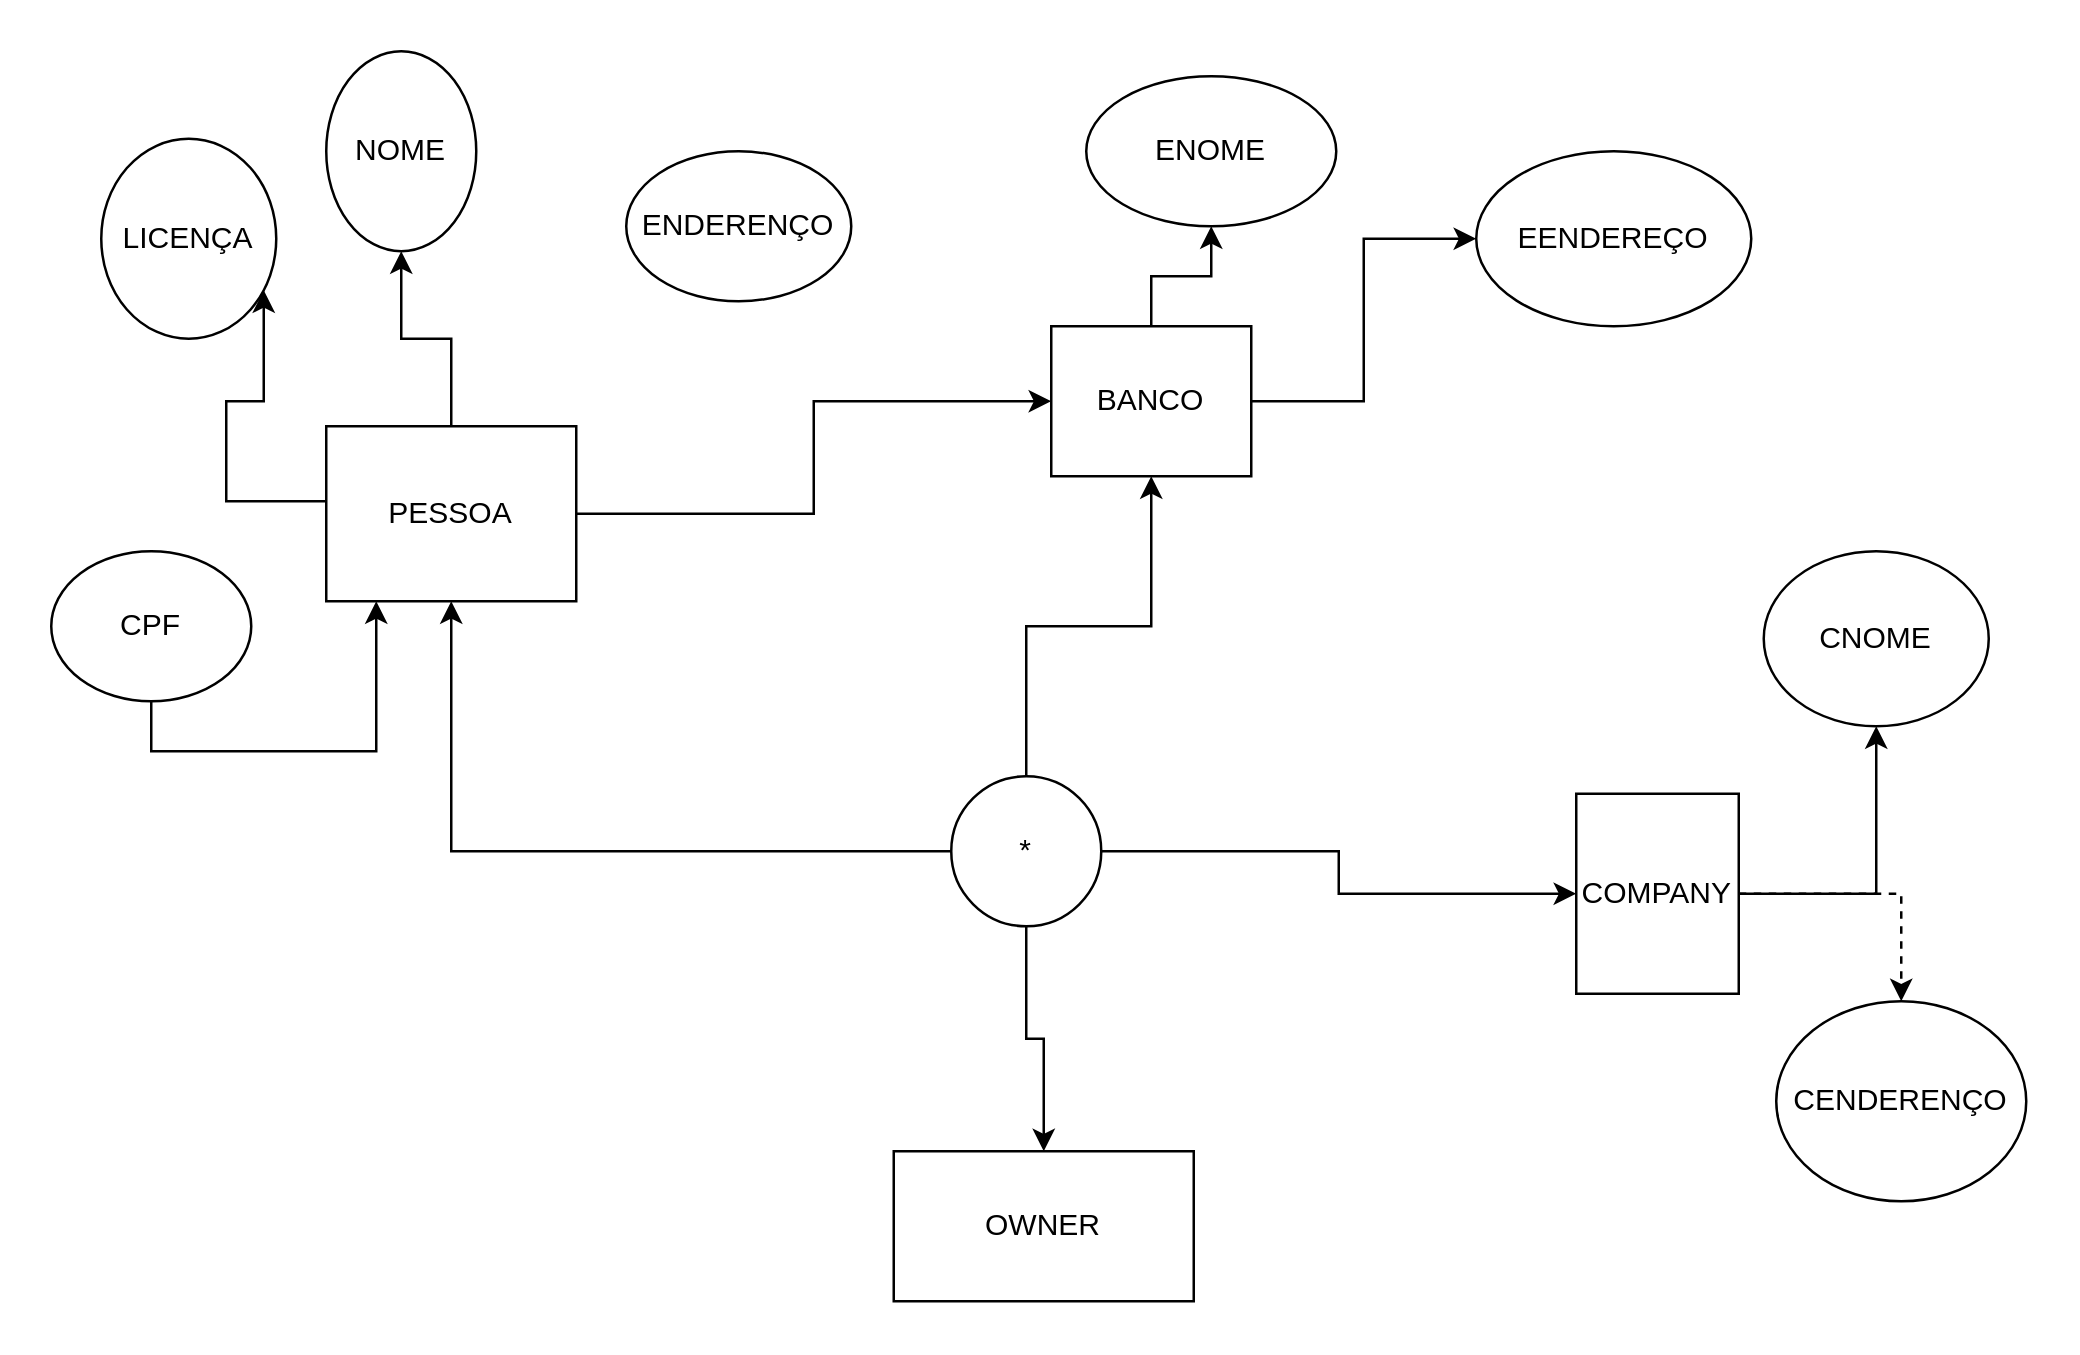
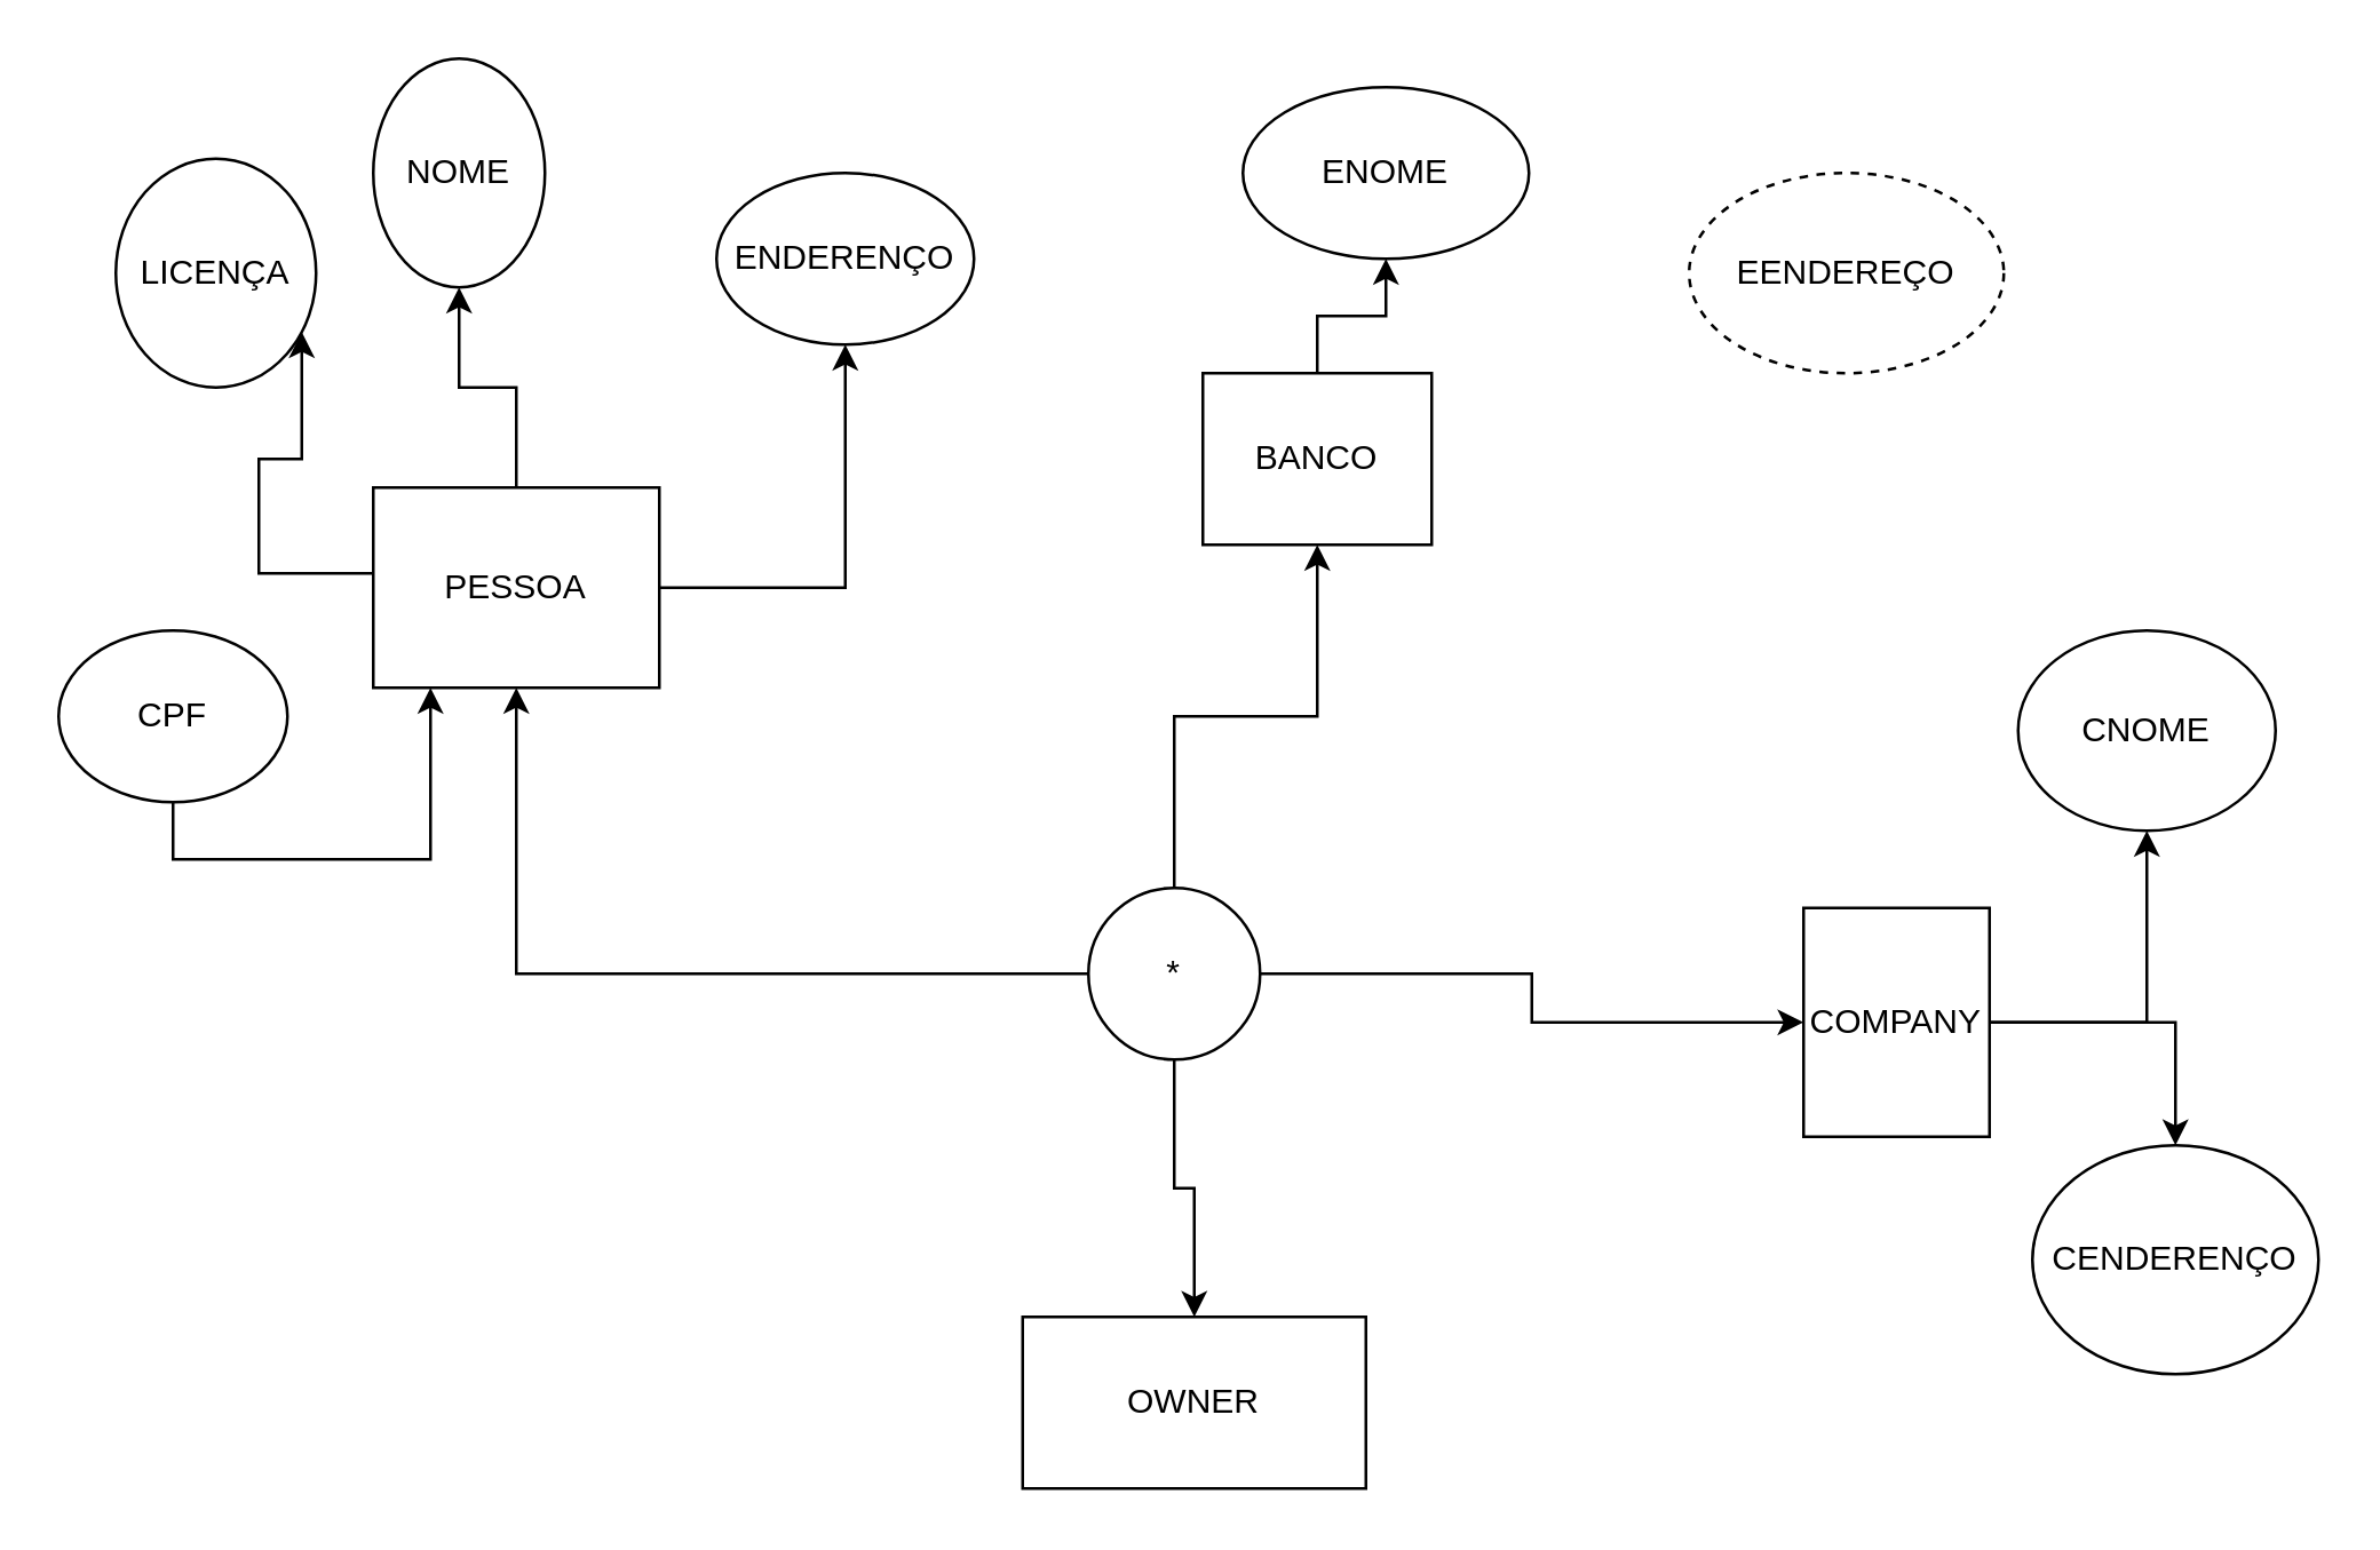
  <mxCell id="0" />
  <mxCell id="1" parent="0" />
- <mxCell id="2" value="" style="edgeStyle=orthogonalEdgeStyle;rounded=0;orthogonalLoop=1;jettySize=auto;html=1;" parent="1" source="5" target="8" edge="1"><mxGeometry relative="1" as="geometry" /></mxCell>
+ <mxCell id="2" value="" style="edgeStyle=orthogonalEdgeStyle;rounded=0;orthogonalLoop=1;jettySize=auto;html=1;" parent="1" source="5" target="13" edge="1"><mxGeometry relative="1" as="geometry" /></mxCell>
  <mxCell id="3" value="" style="edgeStyle=orthogonalEdgeStyle;rounded=0;orthogonalLoop=1;jettySize=auto;html=1;" parent="1" source="5" target="10" edge="1"><mxGeometry relative="1" as="geometry"><Array as="points"><mxPoint x="90" y="200" /><mxPoint x="90" y="160" /><mxPoint x="105" y="160" /></Array></mxGeometry></mxCell>
  <mxCell id="4" value="" style="edgeStyle=orthogonalEdgeStyle;rounded=0;orthogonalLoop=1;jettySize=auto;html=1;" parent="1" source="5" target="9" edge="1"><mxGeometry relative="1" as="geometry" /></mxCell>
  <mxCell id="5" value="PESSOA" style="rounded=0;whiteSpace=wrap;html=1;" parent="1" vertex="1"><mxGeometry x="130" y="170" width="100" height="70" as="geometry" /></mxCell>
  <mxCell id="6" value="" style="edgeStyle=orthogonalEdgeStyle;rounded=0;orthogonalLoop=1;jettySize=auto;html=1;" parent="1" source="8" target="14" edge="1"><mxGeometry relative="1" as="geometry" /></mxCell>
- <mxCell id="7" value="" style="edgeStyle=orthogonalEdgeStyle;rounded=0;orthogonalLoop=1;jettySize=auto;html=1;" parent="1" source="8" target="15" edge="1"><mxGeometry relative="1" as="geometry" /></mxCell>
  <mxCell id="8" value="BANCO" style="rounded=0;whiteSpace=wrap;html=1;" parent="1" vertex="1"><mxGeometry x="420" y="130" width="80" height="60" as="geometry" /></mxCell>
  <mxCell id="9" value="NOME" style="ellipse;whiteSpace=wrap;html=1;" parent="1" vertex="1"><mxGeometry x="130" y="20" width="60" height="80" as="geometry" /></mxCell>
  <mxCell id="10" value="LICENÇA" style="ellipse;whiteSpace=wrap;html=1;" parent="1" vertex="1"><mxGeometry x="40" y="55" width="70" height="80" as="geometry" /></mxCell>
  <mxCell id="11" value="" style="edgeStyle=orthogonalEdgeStyle;rounded=0;orthogonalLoop=1;jettySize=auto;html=1;" parent="1" source="12" target="5" edge="1"><mxGeometry relative="1" as="geometry"><Array as="points"><mxPoint x="150" y="300" /></Array></mxGeometry></mxCell>
  <mxCell id="12" value="CPF" style="ellipse;whiteSpace=wrap;html=1;" parent="1" vertex="1"><mxGeometry x="20" y="220" width="80" height="60" as="geometry" /></mxCell>
  <mxCell id="13" value="ENDERENÇO" style="ellipse;whiteSpace=wrap;html=1;" parent="1" vertex="1"><mxGeometry x="250" y="60" width="90" height="60" as="geometry" /></mxCell>
  <mxCell id="14" value="ENOME" style="ellipse;whiteSpace=wrap;html=1;" parent="1" vertex="1"><mxGeometry x="434" y="30" width="100" height="60" as="geometry" /></mxCell>
- <mxCell id="15" value="EENDEREÇO" style="ellipse;whiteSpace=wrap;html=1;" parent="1" vertex="1"><mxGeometry x="590" y="60" width="110" height="70" as="geometry" /></mxCell>
+ <mxCell id="15" value="EENDEREÇO" style="ellipse;whiteSpace=wrap;html=1;dashed=1;" parent="1" vertex="1"><mxGeometry x="590" y="60" width="110" height="70" as="geometry" /></mxCell>
  <mxCell id="16" value="" style="edgeStyle=orthogonalEdgeStyle;rounded=0;orthogonalLoop=1;jettySize=auto;html=1;" parent="1" source="18" target="19" edge="1"><mxGeometry relative="1" as="geometry" /></mxCell>
- <mxCell id="17" value="" style="edgeStyle=orthogonalEdgeStyle;rounded=0;orthogonalLoop=1;jettySize=auto;html=1;dashed=1;" parent="1" source="18" target="20" edge="1"><mxGeometry relative="1" as="geometry" /></mxCell>
+ <mxCell id="17" value="" style="edgeStyle=orthogonalEdgeStyle;rounded=0;orthogonalLoop=1;jettySize=auto;html=1;" parent="1" source="18" target="20" edge="1"><mxGeometry relative="1" as="geometry" /></mxCell>
  <mxCell id="18" value="COMPANY" style="rounded=0;whiteSpace=wrap;html=1;" parent="1" vertex="1"><mxGeometry x="630" y="317" width="65" height="80" as="geometry" /></mxCell>
  <mxCell id="19" value="CNOME" style="ellipse;whiteSpace=wrap;html=1;" parent="1" vertex="1"><mxGeometry x="705" y="220" width="90" height="70" as="geometry" /></mxCell>
  <mxCell id="20" value="CENDERENÇO" style="ellipse;whiteSpace=wrap;html=1;" parent="1" vertex="1"><mxGeometry x="710" y="400" width="100" height="80" as="geometry" /></mxCell>
  <mxCell id="21" value="OWNER" style="rounded=0;whiteSpace=wrap;html=1;" parent="1" vertex="1"><mxGeometry x="357" y="460" width="120" height="60" as="geometry" /></mxCell>
  <mxCell id="22" value="" style="edgeStyle=orthogonalEdgeStyle;rounded=0;orthogonalLoop=1;jettySize=auto;html=1;" parent="1" source="26" target="18" edge="1"><mxGeometry relative="1" as="geometry" /></mxCell>
  <mxCell id="23" value="" style="edgeStyle=orthogonalEdgeStyle;rounded=0;orthogonalLoop=1;jettySize=auto;html=1;" parent="1" source="26" target="21" edge="1"><mxGeometry relative="1" as="geometry" /></mxCell>
  <mxCell id="24" value="" style="edgeStyle=orthogonalEdgeStyle;rounded=0;orthogonalLoop=1;jettySize=auto;html=1;" parent="1" source="26" target="5" edge="1"><mxGeometry relative="1" as="geometry" /></mxCell>
  <mxCell id="25" value="" style="edgeStyle=orthogonalEdgeStyle;rounded=0;orthogonalLoop=1;jettySize=auto;html=1;" parent="1" source="26" target="8" edge="1"><mxGeometry relative="1" as="geometry" /></mxCell>
  <mxCell id="26" value="*" style="ellipse;whiteSpace=wrap;html=1;aspect=fixed;" parent="1" vertex="1"><mxGeometry x="380" y="310" width="60" height="60" as="geometry" /></mxCell>
